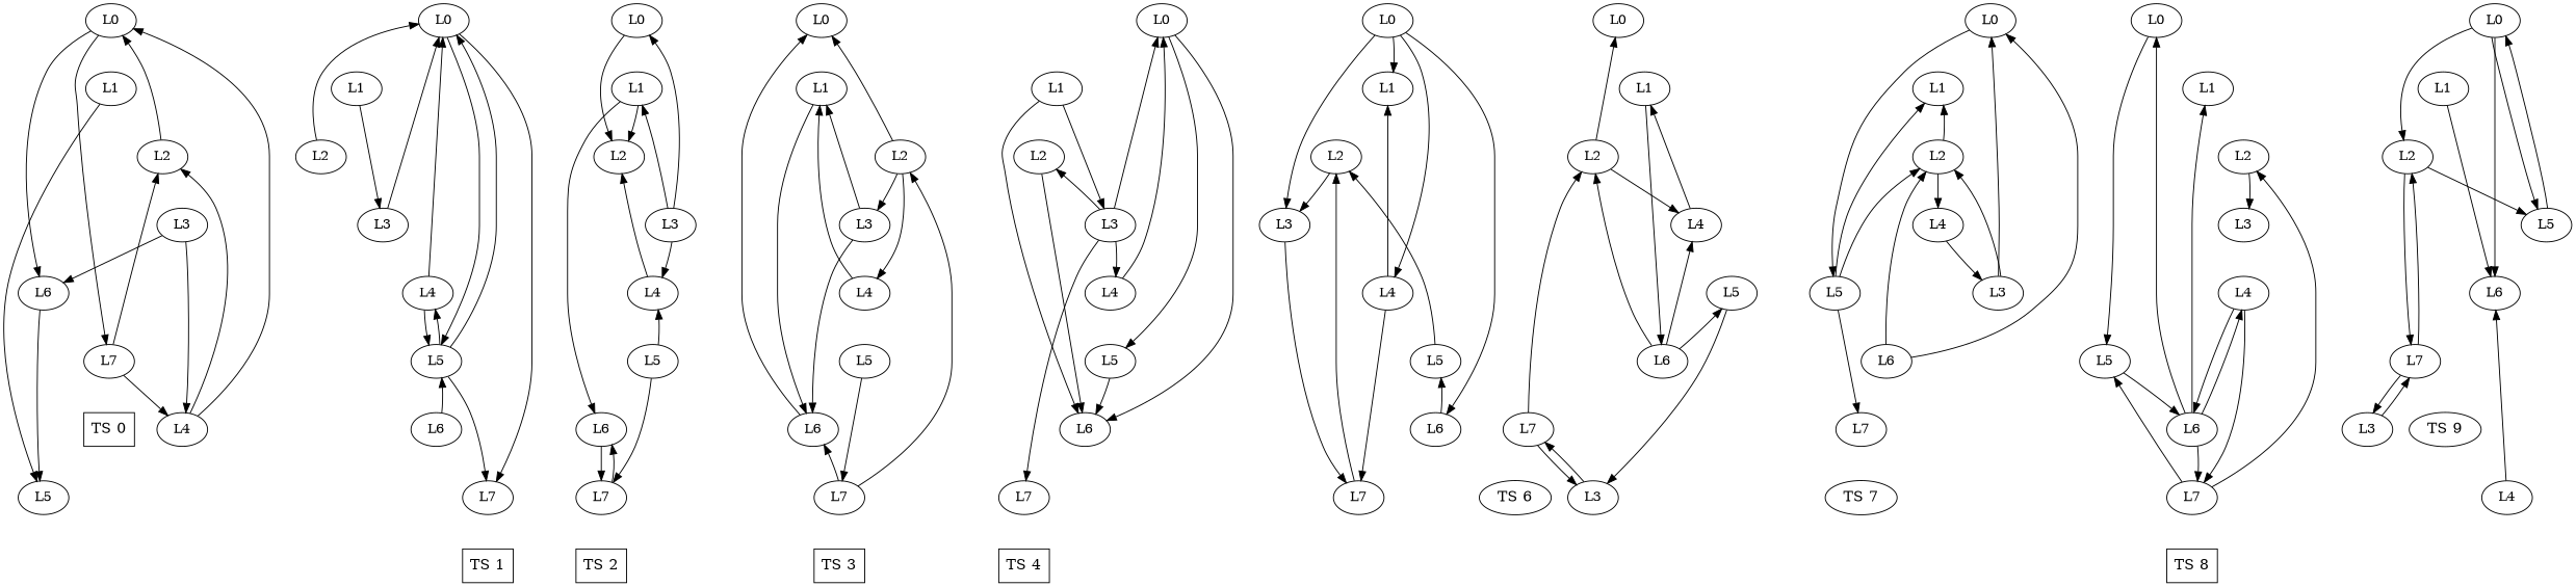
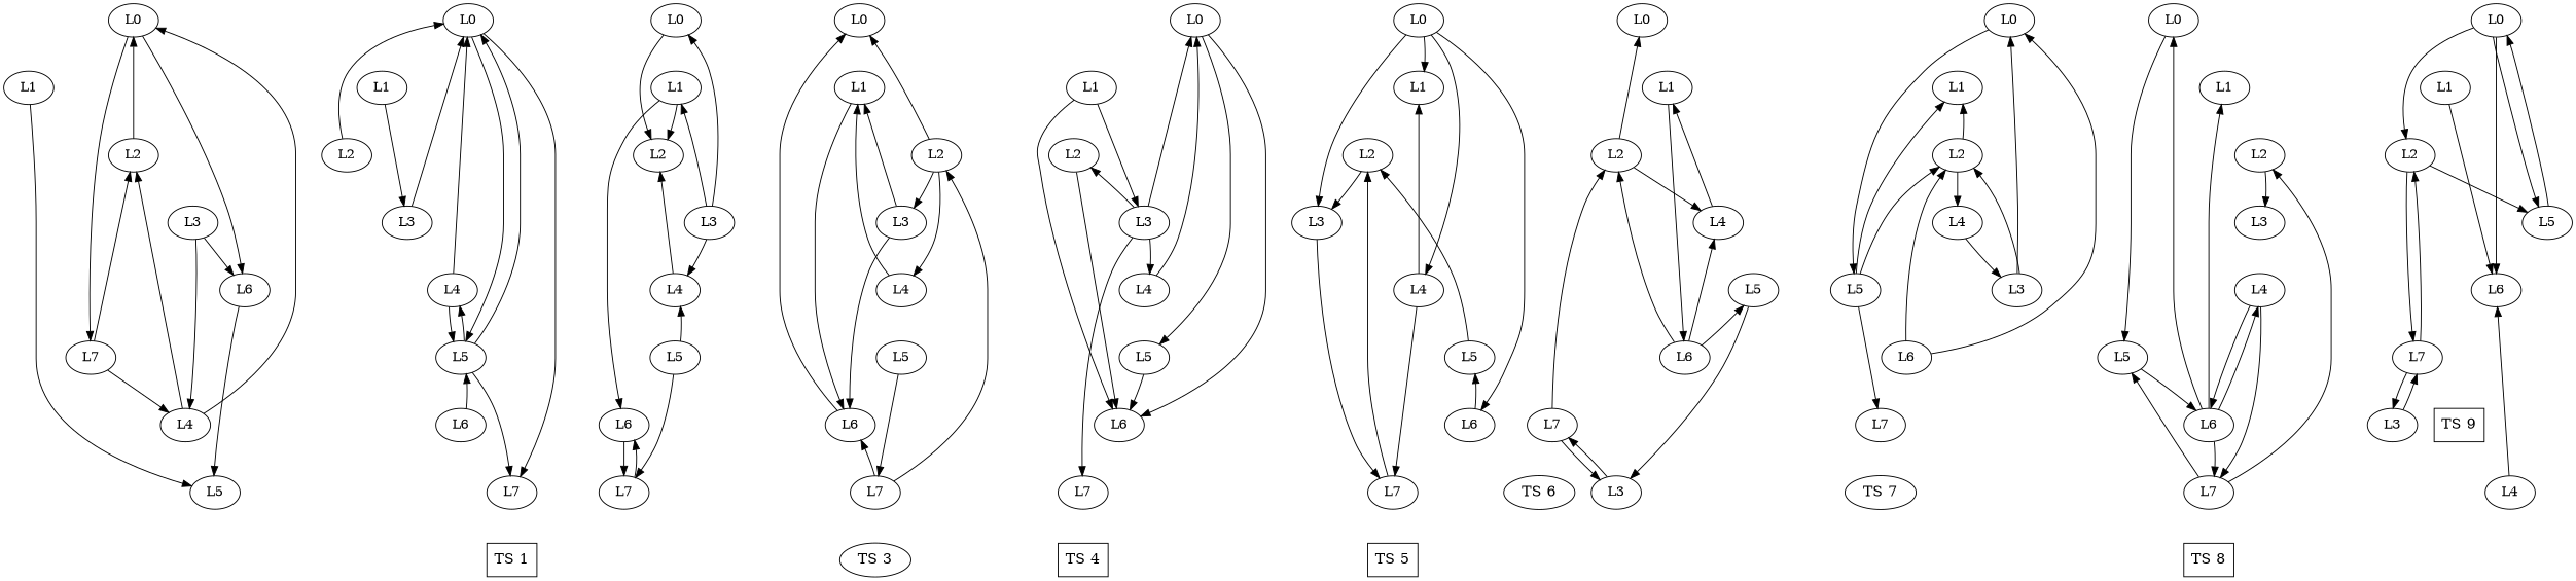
  digraph {
    nodesep=equally
    rank=same
    ranksep=equally
    n1 [label=L0]
    n2 [label=L1]
    n3 [label=L6]
    n4 [label=L7]
    n5 [label=L2]
    n6 [label=L5]
    n7 [label=L4]
-   n8 [fontsize=16 label="TS 0" shape=box]
    n9 [label=L3]
    n10 [label=L0]
    n11 [label=L1]
    n12 [label=L5]
    n13 [label=L7]
    n14 [label=L2]
    n15 [label=L3]
    n16 [label=L4]
    n17 [label=L6]
    n18 [fontsize=16 label="TS 1" shape=box]
    n19 [label=L0]
    n20 [label=L1]
    n21 [label=L2]
    n22 [label=L6]
    n23 [label=L3]
    n24 [label=L7]
    n25 [label=L4]
    n26 [label=L5]
-   n27 [fontsize=16 label="TS 2" shape=box]
    n28 [label=L0]
    n29 [label=L1]
    n30 [label=L2]
    n31 [label=L6]
    n32 [label=L3]
    n33 [label=L4]
    n34 [label=L7]
    n35 [label=L5]
-   n36 [fontsize=16 label="TS 3" shape=box]
+   n36 [fontsize=16 label="TS 3" shape=ellipse]
    n37 [label=L0]
    n38 [label=L1]
    n39 [label=L5]
    n40 [label=L6]
    n41 [label=L2]
    n42 [label=L3]
    n43 [label=L7]
    n44 [label=L4]
    n45 [fontsize=16 label="TS 4" shape=box]
    n46 [label=L0]
    n47 [label=L1]
    n48 [label=L3]
    n49 [label=L4]
    n50 [label=L6]
    n51 [label=L2]
    n52 [label=L7]
    n53 [label=L5]
+   n54 [fontsize=16 label="TS 5" shape=box]
    n55 [label=L0]
    n56 [label=L1]
    n57 [label=L2]
    n58 [label=L6]
    n59 [label=L3]
    n60 [label=L4]
    n61 [label=L7]
    n62 [label=L5]
    n63 [fontsize=16 label="TS 6" shape=ellipse]
    n64 [label=L0]
    n65 [label=L1]
    n66 [label=L5]
    n67 [label=L2]
    n68 [label=L6]
    n69 [label=L7]
    n70 [label=L3]
    n71 [label=L4]
    n72 [fontsize=16 label="TS 7" shape=ellipse]
    n73 [label=L0]
    n74 [label=L1]
    n75 [label=L5]
    n76 [label=L2]
    n77 [label=L6]
    n78 [label=L3]
    n79 [label=L4]
    n80 [label=L7]
    n81 [fontsize=16 label="TS 8" shape=box]
    n82 [label=L0]
    n83 [label=L1]
    n84 [label=L2]
    n85 [label=L5]
    n86 [label=L6]
    n87 [label=L3]
    n88 [label=L7]
    n89 [label=L4]
-   n90 [fontsize=16 label="TS 9" shape=ellipse]
+   n90 [fontsize=16 label="TS 9" shape=box]
    n1 -> n2 [style=invis]
    n1 -> n3
    n1 -> n4
    n2 -> n5 [style=invis]
    n2 -> n6
    n3 -> n4 [style=invis]
    n3 -> n6
    n4 -> n5
    n4 -> n7
-   n4 -> n8 [style=invis]
    n5 -> n1
    n5 -> n9 [style=invis]
    n6 -> n3 [style=invis]
    n7 -> n1
    n7 -> n5
    n7 -> n6 [style=invis]
    n9 -> n3
    n9 -> n7 [style=invis]
    n9 -> n7
    n10 -> n11 [style=invis]
    n10 -> n12
    n10 -> n13
    n11 -> n14 [style=invis]
    n11 -> n15
    n12 -> n10
    n12 -> n13
    n12 -> n16
    n12 -> n17 [style=invis]
    n13 -> n18 [style=invis]
    n14 -> n10
    n14 -> n15 [style=invis]
    n15 -> n10
    n15 -> n16 [style=invis]
    n16 -> n10
    n16 -> n12 [style=invis]
    n16 -> n12
    n17 -> n12
    n17 -> n13 [style=invis]
    n19 -> n20 [style=invis]
    n19 -> n21
    n20 -> n21 [style=invis]
    n20 -> n21
    n20 -> n22
    n21 -> n23 [style=invis]
    n22 -> n24 [style=invis]
    n22 -> n24
    n23 -> n19
    n23 -> n20
    n23 -> n25 [style=invis]
    n23 -> n25
    n24 -> n22
-   n24 -> n27 [style=invis]
    n25 -> n21
    n25 -> n26 [style=invis]
    n26 -> n22 [style=invis]
    n26 -> n24
    n26 -> n25
    n28 -> n29 [style=invis]
    n29 -> n30 [style=invis]
    n29 -> n31
    n30 -> n28
    n30 -> n32 [style=invis]
    n30 -> n32
    n30 -> n33
    n31 -> n28
    n31 -> n34 [style=invis]
    n32 -> n29
    n32 -> n31
    n32 -> n33 [style=invis]
    n33 -> n29
    n33 -> n35 [style=invis]
    n34 -> n30
    n34 -> n31
    n34 -> n36 [style=invis]
    n35 -> n31 [style=invis]
    n35 -> n34
    n37 -> n38 [style=invis]
    n37 -> n39
    n37 -> n40
    n38 -> n40
    n38 -> n41 [style=invis]
    n38 -> n42
    n39 -> n40 [style=invis]
    n39 -> n40
    n40 -> n43 [style=invis]
    n41 -> n40
    n41 -> n42 [style=invis]
    n42 -> n37
    n42 -> n41
    n42 -> n43
    n42 -> n44 [style=invis]
    n42 -> n44
    n43 -> n45 [style=invis]
    n44 -> n37
    n44 -> n39 [style=invis]
    n46 -> n47 [style=invis]
    n46 -> n47
    n46 -> n48
    n46 -> n49
    n46 -> n50
    n47 -> n51 [style=invis]
    n48 -> n49 [style=invis]
    n48 -> n52
    n49 -> n47
    n49 -> n52
    n49 -> n53 [style=invis]
    n50 -> n52 [style=invis]
    n50 -> n53
    n51 -> n48 [style=invis]
    n51 -> n48
    n52 -> n51
+   n52 -> n54 [style=invis]
    n53 -> n50 [style=invis]
    n53 -> n51
    n55 -> n56 [style=invis]
    n56 -> n57 [style=invis]
    n56 -> n58
    n57 -> n55
    n57 -> n59 [style=invis]
    n57 -> n60
    n58 -> n57
    n58 -> n60
    n58 -> n61 [style=invis]
    n58 -> n62
    n59 -> n60 [style=invis]
    n59 -> n61
    n60 -> n56
    n60 -> n62 [style=invis]
    n61 -> n57
    n61 -> n59
    n61 -> n63 [style=invis]
    n62 -> n58 [style=invis]
    n62 -> n59
    n64 -> n65 [style=invis]
    n64 -> n66
    n65 -> n67 [style=invis]
    n66 -> n65
    n66 -> n67
    n66 -> n68 [style=invis]
    n66 -> n69
    n67 -> n65
    n67 -> n70 [style=invis]
    n67 -> n71
    n68 -> n64
    n68 -> n67
    n68 -> n69 [style=invis]
    n69 -> n72 [style=invis]
    n70 -> n64
    n70 -> n67
    n70 -> n71 [style=invis]
    n71 -> n66 [style=invis]
    n71 -> n70
    n73 -> n74 [style=invis]
    n73 -> n75
    n74 -> n76 [style=invis]
    n75 -> n77 [style=invis]
    n75 -> n77
    n76 -> n78 [style=invis]
    n76 -> n78
    n77 -> n73
    n77 -> n74
    n77 -> n79
    n77 -> n80 [style=invis]
    n77 -> n80
    n78 -> n79 [style=invis]
    n79 -> n75 [style=invis]
    n79 -> n77
    n79 -> n80
    n80 -> n75
    n80 -> n76
    n80 -> n81 [style=invis]
    n82 -> n83 [style=invis]
    n82 -> n84
    n82 -> n85
    n82 -> n86
    n83 -> n84 [style=invis]
    n83 -> n86
    n84 -> n85
    n84 -> n87 [style=invis]
    n84 -> n88
    n85 -> n82
    n85 -> n86 [style=invis]
    n86 -> n88 [style=invis]
    n87 -> n88
    n87 -> n89 [style=invis]
    n88 -> n84
    n88 -> n87
    n88 -> n90 [style=invis]
    n89 -> n85 [style=invis]
    n89 -> n86
  }
